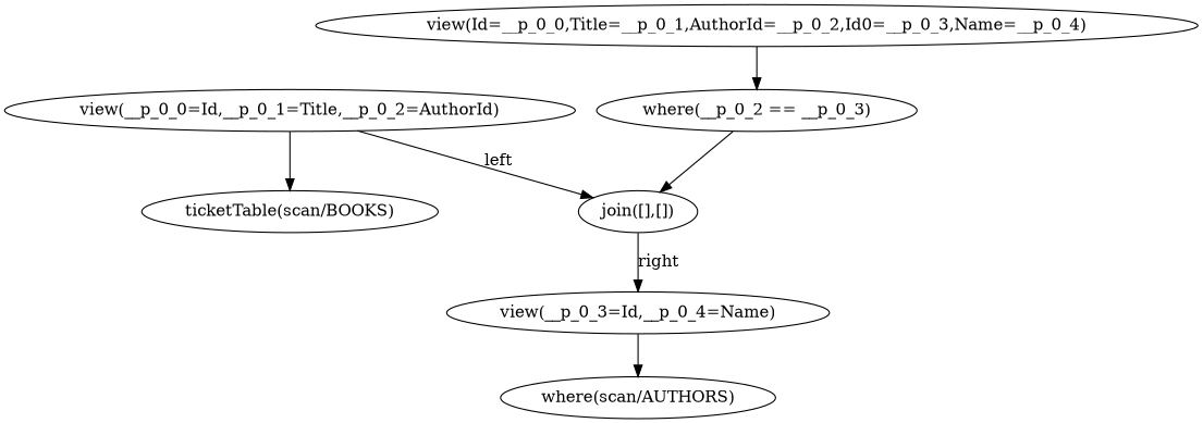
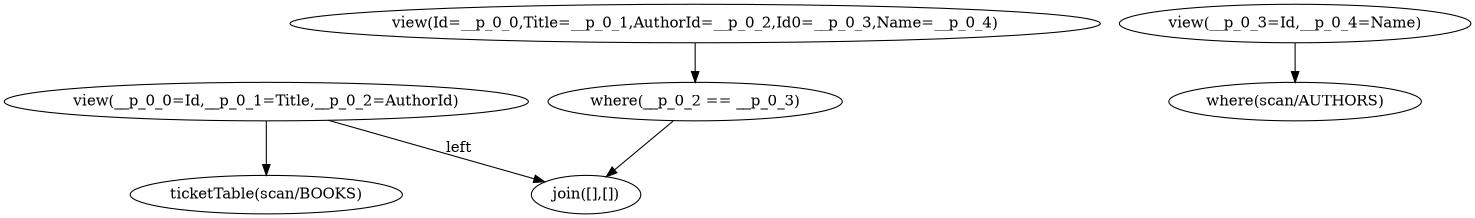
  digraph {
    fontname="DejaVu Serif"
    node [fontname="DejaVu Serif"]
    edge [fontname="DejaVu Serif"]
    n1 [label="ticketTable(scan/BOOKS)"]
    n2 [label="where(scan/AUTHORS)"]
    n3 [label="view(__p_0_0=Id,__p_0_1=Title,__p_0_2=AuthorId)"]
    n4 [label="join([],[])"]
    n5 [label="view(__p_0_3=Id,__p_0_4=Name)"]
    n6 [label="where(__p_0_2 == __p_0_3)"]
    n7 [label="view(Id=__p_0_0,Title=__p_0_1,AuthorId=__p_0_2,Id0=__p_0_3,Name=__p_0_4)"]
    n3 -> n1
    n3 -> n4 [label=left]
-   n4 -> n5 [label=right]
    n5 -> n2
    n6 -> n4
    n7 -> n6
  }
